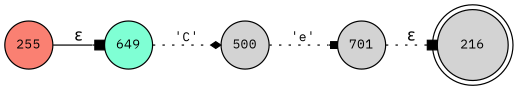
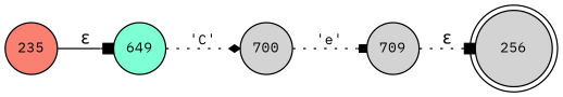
  digraph {
    fontname="IBM Plex Mono"
    rankdir=LR
    node [fillcolor=lightgrey fixedsize=true fontname="IBM Plex Mono" fontsize=11 shape=circle style=filled peripheries=1]
    edge [arrowhead=box fontname="IBM Plex Mono" style=dotted]
-   n1 [label=216 shape=doublecircle width=.6 peripheries=""]
+   n1 [label=256 shape=doublecircle width=.6 peripheries=""]
    n2 [fillcolor=aquamarine label=649 width=.55]
-   n3 [label=500 width=.55]
-   n4 [label=701 width=.55]
-   n5 [fillcolor=salmon label=255 width=.55]
+   n3 [label=700 width=.55]
+   n4 [label=709 width=.55]
+   n5 [fillcolor=salmon label=235 width=.55]
    n2 -> n3 [arrowhead=diamond arrowsize=.7 fontsize=11 label="'C'"]
    n3 -> n4 [arrowsize=.7 fontsize=11 label="'e'"]
    n4 -> n1 [label="&epsilon;"]
    n5 -> n2 [label="&epsilon;" style=solid]
  }
